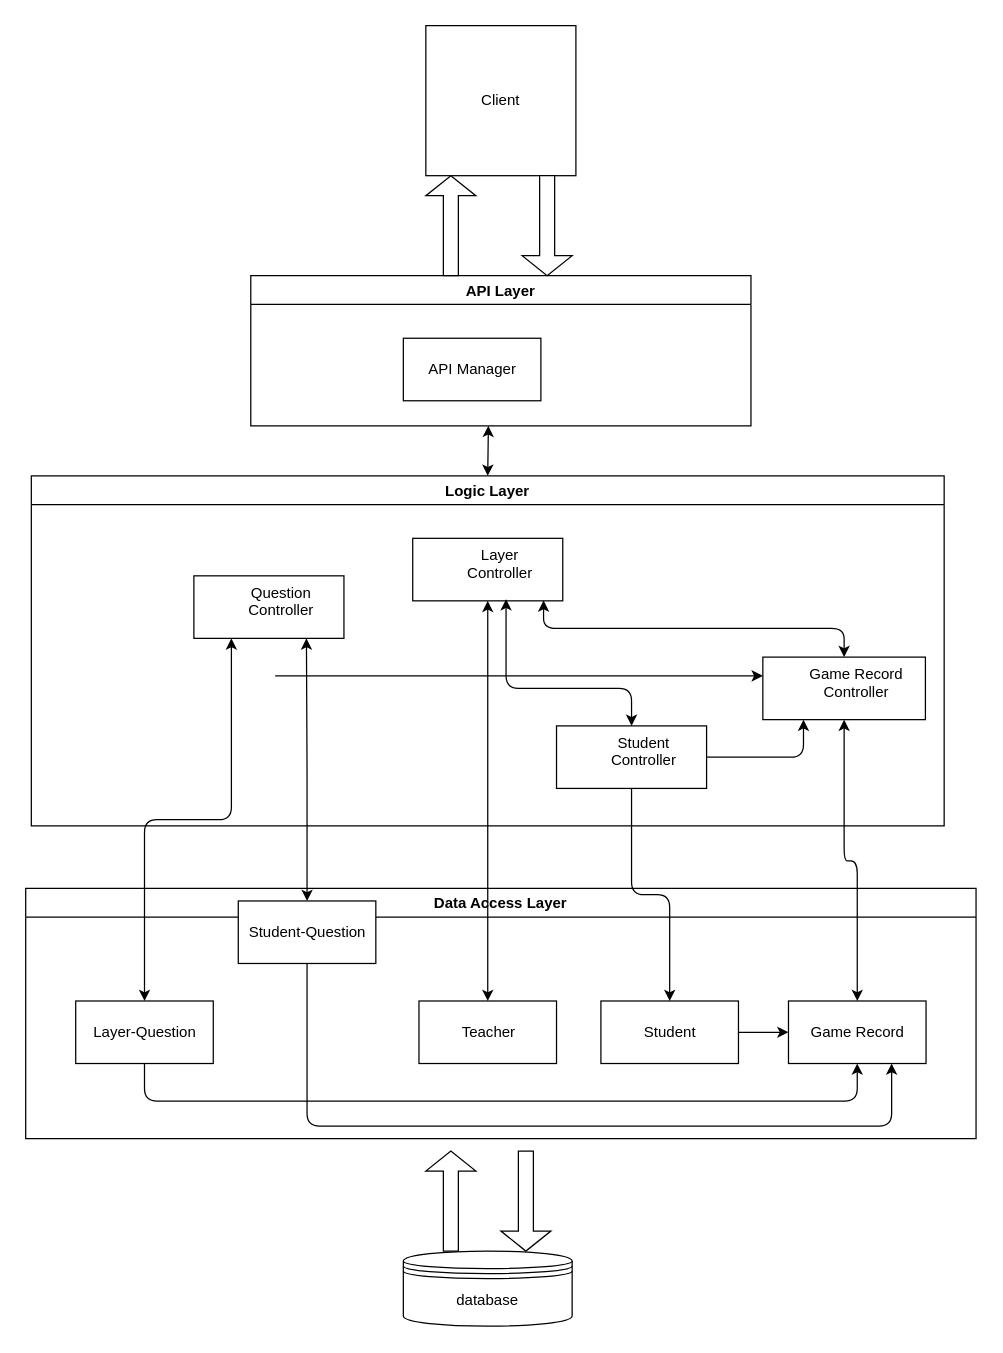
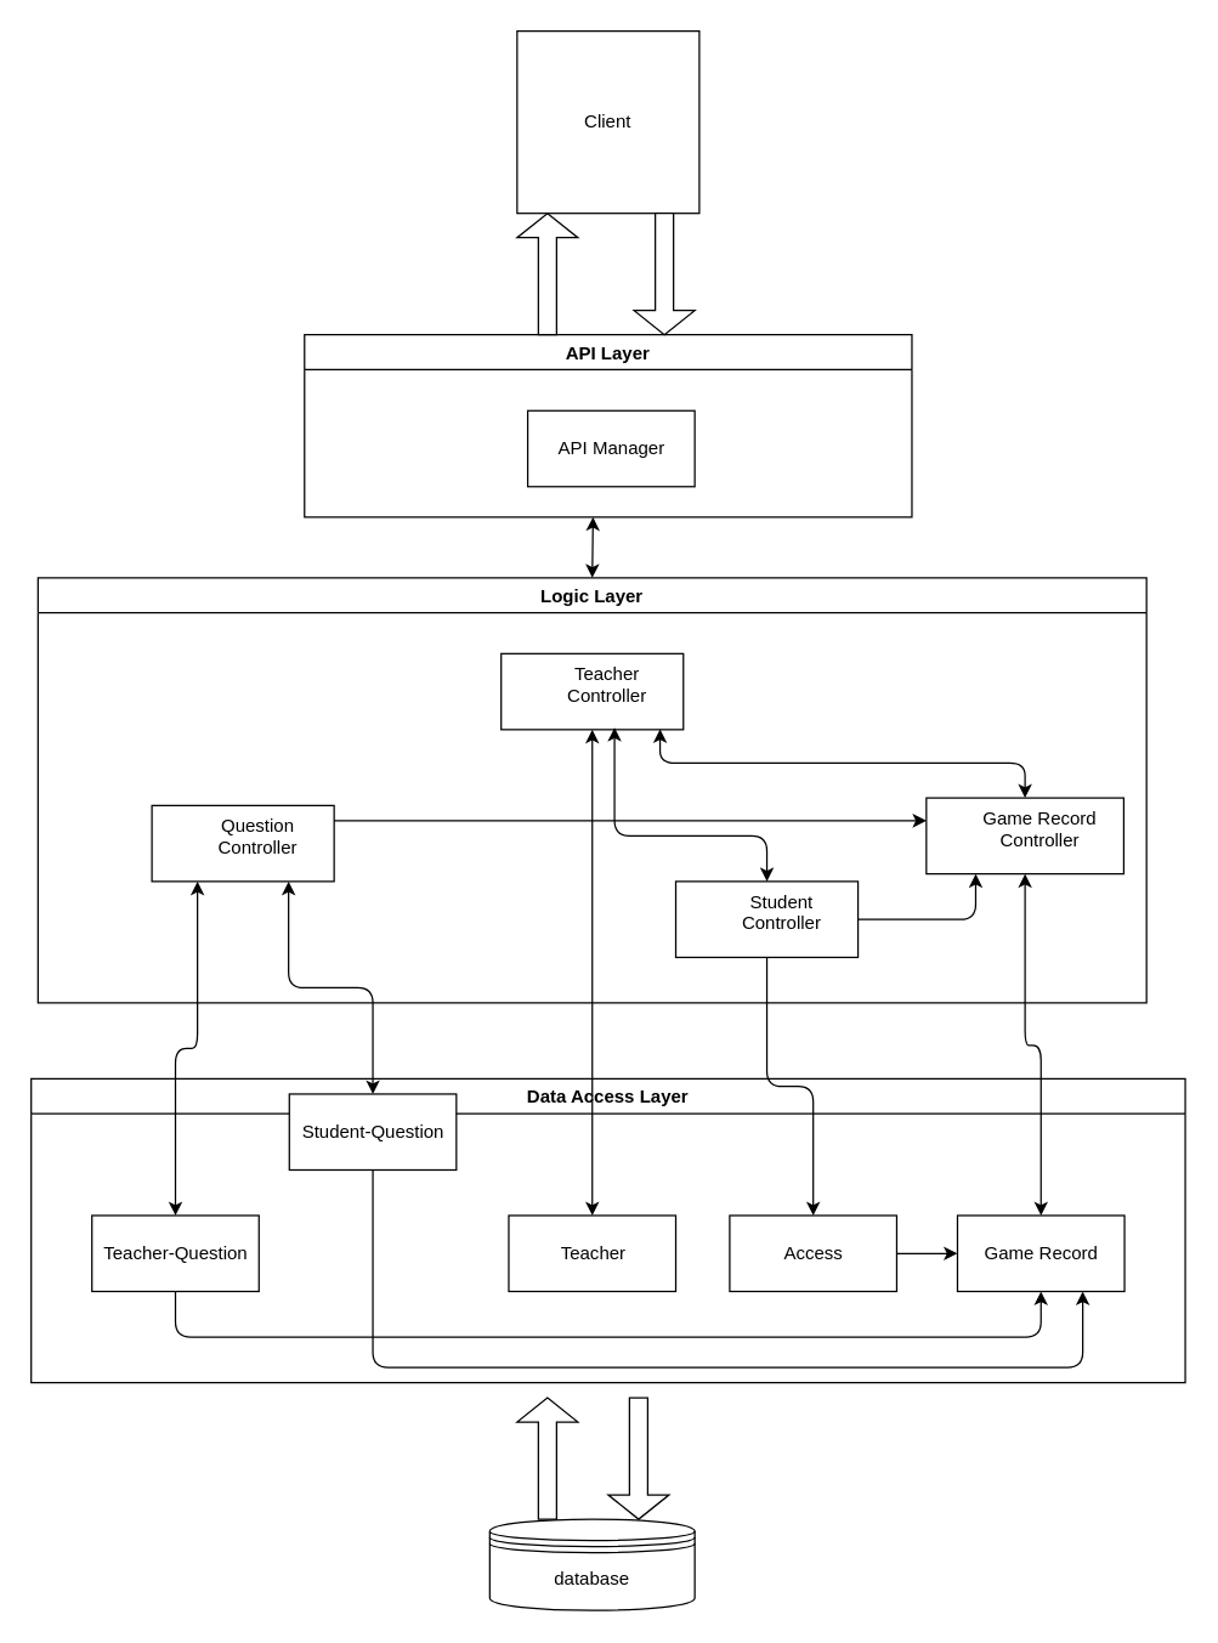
  <mxCell id="0" />
  <mxCell id="1" parent="0" />
  <mxCell id="2" value="database" style="shape=datastore;whiteSpace=wrap;html=1;" parent="1" vertex="1"><mxGeometry x="322" y="1000" width="135" height="60" as="geometry" /></mxCell>
  <mxCell id="3" value="Logic Layer" style="swimlane;" parent="1" vertex="1"><mxGeometry x="24.5" y="380" width="730" height="280" as="geometry" /></mxCell>
  <mxCell id="4" value="Game Record &#10;Controller" style="align=left;spacingLeft=20;align=center;verticalAlign=top;" parent="3" vertex="1"><mxGeometry x="585" y="145" width="130" height="50" as="geometry" /></mxCell>
- <mxCell id="5" value="Layer&#10;Controller" style="align=left;spacingLeft=20;align=center;verticalAlign=top;" parent="3" vertex="1"><mxGeometry x="305" y="50" width="120" height="50" as="geometry" /></mxCell>
+ <mxCell id="5" value="Teacher&#10;Controller" style="align=left;spacingLeft=20;align=center;verticalAlign=top;" parent="3" vertex="1"><mxGeometry x="305" y="50" width="120" height="50" as="geometry" /></mxCell>
  <mxCell id="6" value="Student&#10;Controller" style="align=left;spacingLeft=20;align=center;verticalAlign=top;" parent="3" vertex="1"><mxGeometry x="420" y="200" width="120" height="50" as="geometry" /></mxCell>
- <mxCell id="7" value="Question&#10;Controller" style="align=left;spacingLeft=20;align=center;verticalAlign=top;" parent="3" vertex="1"><mxGeometry x="130" y="80" width="120" height="50" as="geometry" /></mxCell>
+ <mxCell id="7" value="Question&#10;Controller" style="align=left;spacingLeft=20;align=center;verticalAlign=top;" parent="3" vertex="1"><mxGeometry x="75" y="150" width="120" height="50" as="geometry" /></mxCell>
  <mxCell id="8" value="" style="edgeStyle=segmentEdgeStyle;endArrow=classic;html=1;entryX=0.25;entryY=1;entryDx=0;entryDy=0;exitX=1;exitY=0.5;exitDx=0;exitDy=0;" parent="3" source="6" target="4" edge="1"><mxGeometry width="50" height="50" relative="1" as="geometry"><mxPoint x="565" y="210" as="sourcePoint" /><mxPoint x="615" y="160" as="targetPoint" /></mxGeometry></mxCell>
  <mxCell id="9" value="" style="edgeStyle=elbowEdgeStyle;elbow=horizontal;endArrow=classic;html=1;entryX=0;entryY=0;entryDx=0;entryDy=15;entryPerimeter=0;" parent="3" target="4" edge="1"><mxGeometry width="50" height="50" relative="1" as="geometry"><mxPoint x="195" y="160" as="sourcePoint" /><mxPoint x="270" y="230" as="targetPoint" /><Array as="points"><mxPoint x="380" y="170" /></Array></mxGeometry></mxCell>
  <mxCell id="10" value="" style="edgeStyle=elbowEdgeStyle;elbow=vertical;endArrow=classic;html=1;entryX=0.622;entryY=0.974;entryDx=0;entryDy=0;entryPerimeter=0;exitX=0.5;exitY=0;exitDx=0;exitDy=0;endFill=1;startArrow=classic;startFill=1;" parent="3" source="6" target="5" edge="1"><mxGeometry width="50" height="50" relative="1" as="geometry"><mxPoint x="220" y="280" as="sourcePoint" /><mxPoint x="270" y="230" as="targetPoint" /><Array as="points"><mxPoint x="440" y="170" /></Array></mxGeometry></mxCell>
  <mxCell id="11" value="" style="edgeStyle=elbowEdgeStyle;elbow=vertical;endArrow=classic;html=1;entryX=0.872;entryY=0.994;entryDx=0;entryDy=0;entryPerimeter=0;exitX=0.5;exitY=0;exitDx=0;exitDy=0;endFill=1;startArrow=classic;startFill=1;" parent="3" source="4" target="5" edge="1"><mxGeometry width="50" height="50" relative="1" as="geometry"><mxPoint x="220" y="280" as="sourcePoint" /><mxPoint x="270" y="230" as="targetPoint" /></mxGeometry></mxCell>
  <mxCell id="12" value="Data Access Layer" style="swimlane;" parent="1" vertex="1"><mxGeometry x="20" y="710" width="760" height="200" as="geometry" /></mxCell>
- <mxCell id="13" value="Layer-Question" style="html=1;" parent="12" vertex="1"><mxGeometry x="40" y="90" width="110" height="50" as="geometry" /></mxCell>
+ <mxCell id="13" value="Teacher-Question" style="html=1;" parent="12" vertex="1"><mxGeometry x="40" y="90" width="110" height="50" as="geometry" /></mxCell>
  <mxCell id="14" value="Student-Question" style="html=1;" parent="12" vertex="1"><mxGeometry x="170" y="10" width="110" height="50" as="geometry" /></mxCell>
  <mxCell id="15" value="Teacher" style="html=1;" parent="12" vertex="1"><mxGeometry x="314.5" y="90" width="110" height="50" as="geometry" /></mxCell>
- <mxCell id="16" value="Student" style="html=1;" parent="12" vertex="1"><mxGeometry x="460" y="90" width="110" height="50" as="geometry" /></mxCell>
+ <mxCell id="16" value="Access" style="html=1;" parent="12" vertex="1"><mxGeometry x="460" y="90" width="110" height="50" as="geometry" /></mxCell>
  <mxCell id="17" value="Game Record" style="html=1;" parent="12" vertex="1"><mxGeometry x="610" y="90" width="110" height="50" as="geometry" /></mxCell>
  <mxCell id="18" value="" style="edgeStyle=elbowEdgeStyle;elbow=horizontal;endArrow=classic;html=1;entryX=0.5;entryY=1;entryDx=0;entryDy=0;exitX=0.5;exitY=1;exitDx=0;exitDy=0;" edge="1" parent="12" source="13" target="17"><mxGeometry width="50" height="50" relative="1" as="geometry"><mxPoint x="110" y="180" as="sourcePoint" /><mxPoint x="500" y="180" as="targetPoint" /><Array as="points"><mxPoint x="95" y="170" /><mxPoint x="250" y="180" /></Array></mxGeometry></mxCell>
  <mxCell id="19" value="" style="edgeStyle=elbowEdgeStyle;elbow=horizontal;endArrow=classic;html=1;entryX=0.75;entryY=1;entryDx=0;entryDy=0;exitX=0.5;exitY=1;exitDx=0;exitDy=0;" edge="1" parent="12" source="14" target="17"><mxGeometry width="50" height="50" relative="1" as="geometry"><mxPoint x="420" y="150" as="sourcePoint" /><mxPoint x="675" y="150" as="targetPoint" /><Array as="points"><mxPoint x="500" y="190" /><mxPoint x="440" y="180" /><mxPoint x="220" y="140" /><mxPoint x="260" y="190" /></Array></mxGeometry></mxCell>
  <mxCell id="20" value="" style="endArrow=classic;html=1;entryX=0;entryY=0.5;entryDx=0;entryDy=0;exitX=1;exitY=0.5;exitDx=0;exitDy=0;" edge="1" parent="12" source="16" target="17"><mxGeometry width="50" height="50" relative="1" as="geometry"><mxPoint x="460" y="190" as="sourcePoint" /><mxPoint x="510" y="140" as="targetPoint" /></mxGeometry></mxCell>
  <mxCell id="21" value="" style="shape=singleArrow;direction=north;whiteSpace=wrap;html=1;" parent="1" vertex="1"><mxGeometry x="340" y="920" width="40" height="80" as="geometry" /></mxCell>
  <mxCell id="22" value="" style="shape=singleArrow;direction=south;whiteSpace=wrap;html=1;" parent="1" vertex="1"><mxGeometry x="400" y="920" width="40" height="80" as="geometry" /></mxCell>
  <mxCell id="23" value="" style="edgeStyle=elbowEdgeStyle;elbow=vertical;endArrow=classic;html=1;entryX=0.25;entryY=1;entryDx=0;entryDy=0;exitX=0.5;exitY=0;exitDx=0;exitDy=0;endFill=1;startArrow=classic;startFill=1;" parent="1" source="13" target="7" edge="1"><mxGeometry width="50" height="50" relative="1" as="geometry"><mxPoint x="250" y="750" as="sourcePoint" /><mxPoint x="118.64" y="611.25" as="targetPoint" /></mxGeometry></mxCell>
  <mxCell id="24" value="" style="edgeStyle=elbowEdgeStyle;elbow=vertical;endArrow=classic;html=1;entryX=0.75;entryY=1;entryDx=0;entryDy=0;endFill=1;startArrow=classic;startFill=1;" parent="1" source="14" target="7" edge="1"><mxGeometry width="50" height="50" relative="1" as="geometry"><mxPoint x="125" y="810" as="sourcePoint" /><mxPoint x="133.64" y="591.25" as="targetPoint" /></mxGeometry></mxCell>
  <mxCell id="25" value="" style="edgeStyle=elbowEdgeStyle;elbow=vertical;endArrow=classic;html=1;entryX=0.5;entryY=1;entryDx=0;entryDy=0;endFill=1;startArrow=classic;startFill=1;" parent="1" source="15" target="5" edge="1"><mxGeometry width="50" height="50" relative="1" as="geometry"><mxPoint x="135" y="820" as="sourcePoint" /><mxPoint x="143.64" y="601.25" as="targetPoint" /></mxGeometry></mxCell>
  <mxCell id="26" value="" style="edgeStyle=elbowEdgeStyle;elbow=vertical;endArrow=none;html=1;entryX=0.5;entryY=1;entryDx=0;entryDy=0;exitX=0.5;exitY=0;exitDx=0;exitDy=0;endFill=1;startArrow=classic;startFill=1;" parent="1" source="16" target="6" edge="1"><mxGeometry width="50" height="50" relative="1" as="geometry"><mxPoint x="405" y="810" as="sourcePoint" /><mxPoint x="405" y="590" as="targetPoint" /></mxGeometry></mxCell>
  <mxCell id="27" value="" style="edgeStyle=elbowEdgeStyle;elbow=vertical;endArrow=classic;html=1;entryX=0.5;entryY=1;entryDx=0;entryDy=0;exitX=0.5;exitY=0;exitDx=0;exitDy=0;endFill=1;startArrow=classic;startFill=1;" parent="1" source="17" target="4" edge="1"><mxGeometry width="50" height="50" relative="1" as="geometry"><mxPoint x="535" y="810" as="sourcePoint" /><mxPoint x="545" y="590" as="targetPoint" /></mxGeometry></mxCell>
  <mxCell id="28" value="API Layer" style="swimlane;" parent="1" vertex="1"><mxGeometry x="200" y="220" width="400" height="120" as="geometry" /></mxCell>
- <mxCell id="29" value="API Manager" style="html=1;" parent="28" vertex="1"><mxGeometry x="122" y="50" width="110" height="50" as="geometry" /></mxCell>
+ <mxCell id="29" value="API Manager" style="html=1;" parent="28" vertex="1"><mxGeometry x="147" y="50" width="110" height="50" as="geometry" /></mxCell>
  <mxCell id="30" value="Client" style="rounded=0;whiteSpace=wrap;html=1;" parent="1" vertex="1"><mxGeometry x="340" y="20" width="120" height="120" as="geometry" /></mxCell>
  <mxCell id="31" value="" style="shape=singleArrow;direction=north;whiteSpace=wrap;html=1;" parent="1" vertex="1"><mxGeometry x="340" y="140" width="40" height="80" as="geometry" /></mxCell>
  <mxCell id="32" value="" style="shape=singleArrow;direction=south;whiteSpace=wrap;html=1;" parent="1" vertex="1"><mxGeometry x="417" y="140" width="40" height="80" as="geometry" /></mxCell>
  <mxCell id="33" value="" style="endArrow=classic;html=1;exitX=0.5;exitY=0;exitDx=0;exitDy=0;endFill=1;startArrow=classic;startFill=1;" parent="1" source="3" edge="1"><mxGeometry width="50" height="50" relative="1" as="geometry"><mxPoint x="580" y="460" as="sourcePoint" /><mxPoint x="390" y="340" as="targetPoint" /></mxGeometry></mxCell>
